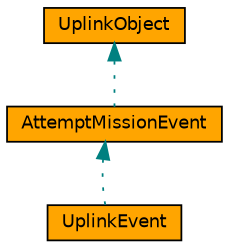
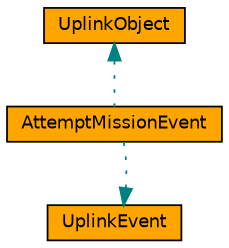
  digraph {
    node [color=black fillcolor=orange fontname=Helvetica fontsize=10 shape=record style=filled]
    edge [color=teal dir=back fontname=Helvetica fontsize=10 labelfontname=Helvetica labelfontsize=10 style=dotted]
    n1 [fontcolor=black height=0.2 label=AttemptMissionEvent width=0.4]
    n2 [height=0.2 label=UplinkEvent width=0.4]
    n3 [height=0.2 label=UplinkObject width=0.4]
-   n1 -> n2
+   n2 -> n1
    n3 -> n1
  }
